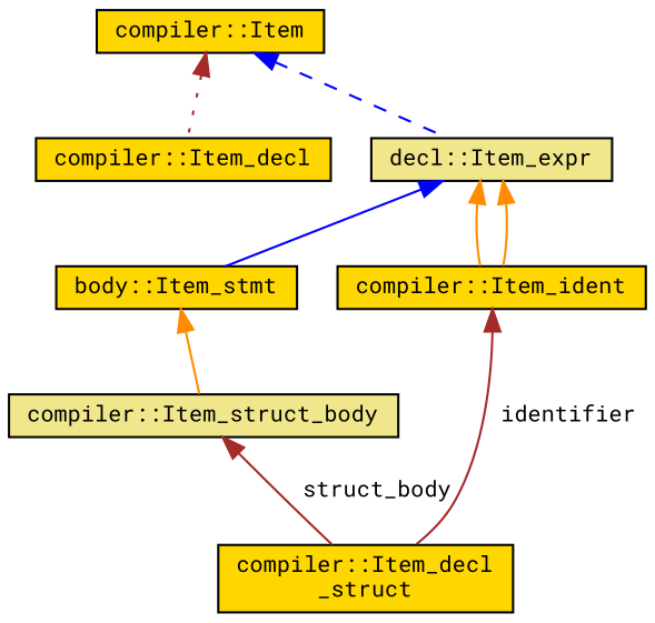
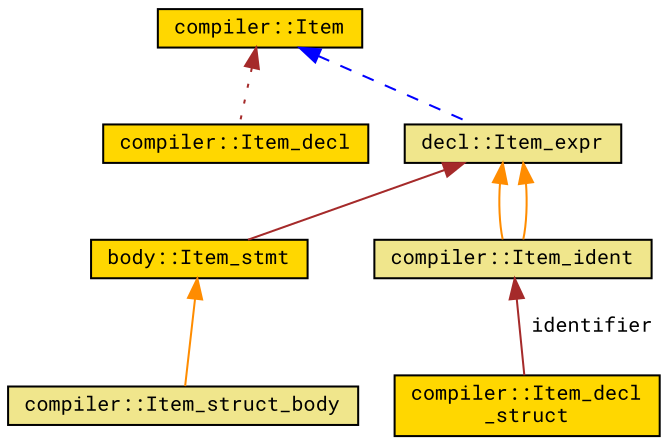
  digraph {
    fontname="Roboto Mono"
    node [color=black fillcolor=gold fontname="Roboto Mono" fontsize=10 shape=record style=filled]
    edge [color=brown dir=back fontname="Roboto Mono" fontsize=10 labelfontname=Helvetica labelfontsize=10 style=solid]
    n1 [fontcolor=black height=0.2 label="compiler::Item_decl\l_struct" width=0.4]
    n2 [height=0.2 label="compiler::Item_decl" width=0.4]
    n3 [height=0.2 label="compiler::Item" width=0.4]
    n4 [fillcolor=khaki height=0.2 label="decl::Item_expr" width=0.4]
    n5 [height=0.2 label="body::Item_stmt" width=0.4]
-   n6 [height=0.2 label="compiler::Item_ident" width=0.4]
+   n6 [fillcolor=khaki height=0.2 label="compiler::Item_ident" width=0.4]
    n7 [fillcolor=khaki height=0.2 label="compiler::Item_struct_body" width=0.4]
    n3 -> n2 [style=dotted]
    n3 -> n4 [color=blue style=dashed]
-   n4 -> n5 [color=blue]
+   n4 -> n5
    n4 -> n6 [color=darkorange]
    n4 -> n6 [color=darkorange]
    n5 -> n7 [color=darkorange]
    n6 -> n1 [label=" identifier"]
-   n7 -> n1 [label=" struct_body"]
  }
